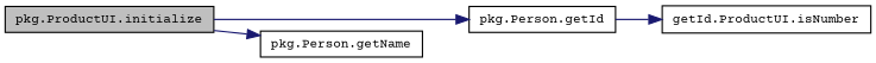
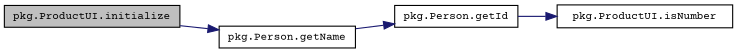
  digraph {
    fontname="Courier Prime"
    rankdir=LR
    node [color=black fillcolor=white fontname="Courier Prime" fontsize=10 shape=record style=filled]
    edge [color=midnightblue fontname="Courier Prime" fontsize=10 labelfontname=Helvetica labelfontsize=10 style=solid]
    n1 [fillcolor=grey75 fontcolor=black height=0.2 label="pkg.ProductUI.initialize" width=0.4]
    n2 [height=0.2 label="pkg.Person.getId" width=0.4]
    n3 [height=0.2 label="pkg.Person.getName" width=0.4]
-   n4 [height=0.2 label="getId.ProductUI.isNumber" width=0.4]
-   n1 -> n2
+   n4 [height=0.2 label="pkg.ProductUI.isNumber" width=0.4]
+   n3 -> n2
    n1 -> n3
    n2 -> n4
  }
